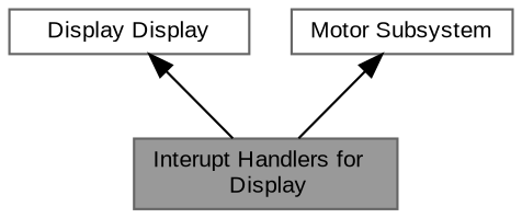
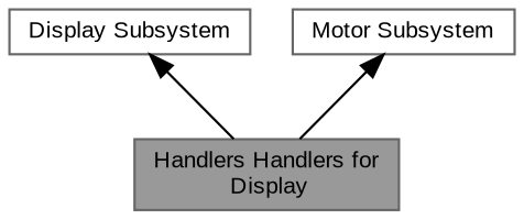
  digraph {
    fontname="Liberation Sans"
    rankdir=TB
    node [color=grey40 fillcolor=white fontname="Liberation Sans" fontsize=10 shape=box style=filled]
    edge [dir=back fontname="Liberation Sans" fontsize=10 labelfontname=Helvetica labelfontsize=10 shape=plaintext style=solid]
-   n1 [color=gray40 fillcolor=grey60 fontcolor=black height=0.2 label="Interupt Handlers for\l Display" width=0.4]
-   n2 [height=0.2 label="Display Display" width=0.4]
+   n1 [color=gray40 fillcolor=grey60 fontcolor=black height=0.2 label="Handlers Handlers for\l Display" width=0.4]
+   n2 [height=0.2 label="Display Subsystem" width=0.4]
    n3 [height=0.2 label="Motor Subsystem" width=0.4]
    n2 -> n1
    n3 -> n1
  }
